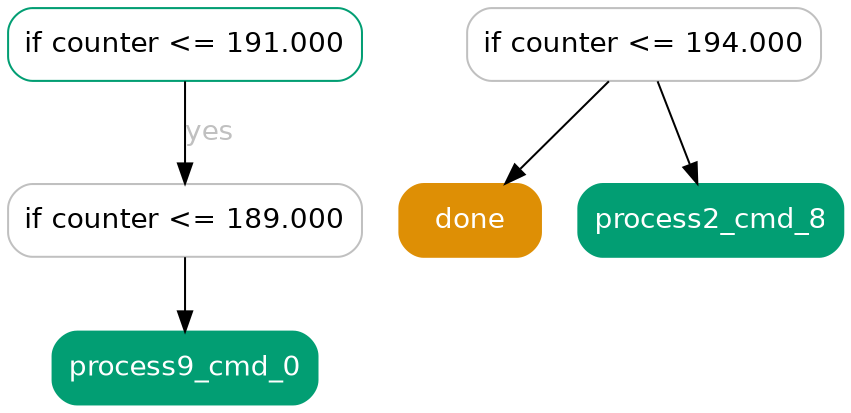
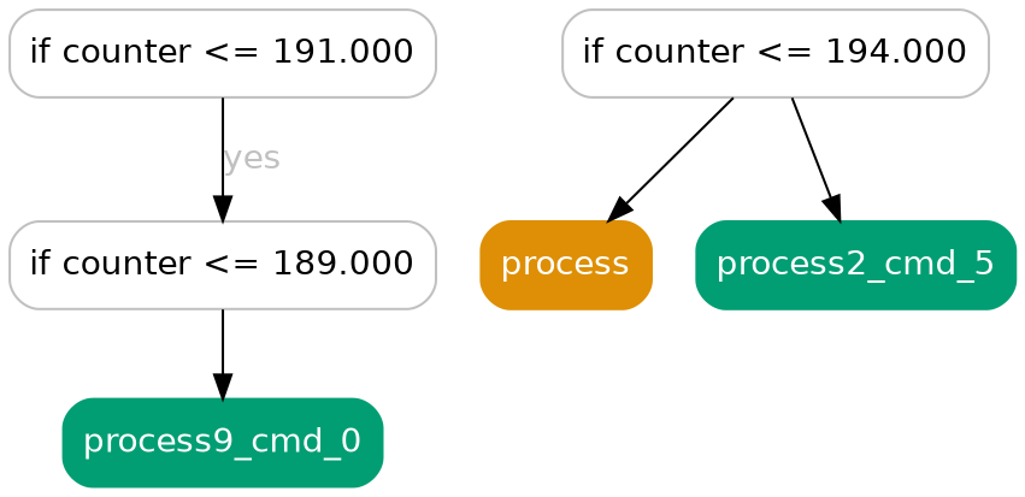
  digraph {
    node [color=gray fillcolor=white fontname=helvetica shape=box style="filled, rounded"]
    edge [fontcolor=gray fontname=helvetica]
-   n1 [color="#029e73" height=0.5 label="if counter <= 191.000" width=2.4306]
+   n1 [height=0.5 label="if counter <= 191.000" width=2.4306]
    n2 [height=0.5 label="if counter <= 189.000" width=2.4306]
    n3 [color="#029e73" fillcolor="#029e73" fontcolor=white height=0.5 label=process9_cmd_0 width=1.8194]
    n4 [height=0.5 label="if counter <= 194.000" width=2.4306]
-   n5 [color="#de8f05" fillcolor="#de8f05" fontcolor=white height=0.5 label=done width=0.75]
-   n6 [color="#029e73" fillcolor="#029e73" fontcolor=white height=0.5 label=process2_cmd_8 width=1.8194]
+   n5 [color="#de8f05" fillcolor="#de8f05" fontcolor=white height=0.5 label=process width=0.75]
+   n6 [color="#029e73" fillcolor="#029e73" fontcolor=white height=0.5 label=process2_cmd_5 width=1.8194]
    n1 -> n2 [label=yes]
    n2 -> n3
    n4 -> n5
    n4 -> n6
  }
